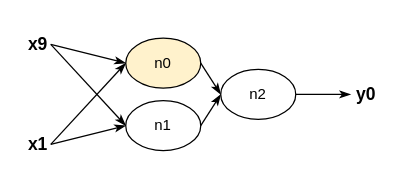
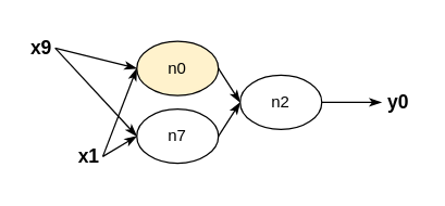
  <mxCell id="0" />
  <mxCell id="1" parent="0" />
  <mxCell id="2" value="n0" style="ellipse;whiteSpace=wrap;html=1;fillColor=#fff2cc;" vertex="1" parent="1"><mxGeometry x="100" y="30" width="60" height="40" as="geometry" /></mxCell>
  <mxCell id="3" value="x9" style="text;html=1;strokeColor=none;fillColor=none;align=center;verticalAlign=middle;whiteSpace=wrap;rounded=0;fontStyle=1;fontSize=14;" vertex="1" parent="1"><mxGeometry x="20" y="20" width="20" height="30" as="geometry" /></mxCell>
- <mxCell id="4" value="x1" style="text;html=1;strokeColor=none;fillColor=none;align=center;verticalAlign=middle;whiteSpace=wrap;rounded=0;fontStyle=1;fontSize=14;" vertex="1" parent="1"><mxGeometry x="20" y="100" width="20" height="30" as="geometry" /></mxCell>
+ <mxCell id="4" value="x1" style="text;html=1;strokeColor=none;fillColor=none;align=center;verticalAlign=middle;whiteSpace=wrap;rounded=0;fontStyle=1;fontSize=14;" vertex="1" parent="1"><mxGeometry x="55" y="100" width="20" height="30" as="geometry" /></mxCell>
  <mxCell id="5" value="y0" style="text;html=1;strokeColor=none;fillColor=none;align=center;verticalAlign=middle;whiteSpace=wrap;rounded=0;fontStyle=1;fontSize=14;" vertex="1" parent="1"><mxGeometry x="280" y="60" width="25" height="30" as="geometry" /></mxCell>
- <mxCell id="6" value="n1" style="ellipse;whiteSpace=wrap;html=1;" vertex="1" parent="1"><mxGeometry x="100" y="80" width="60" height="40" as="geometry" /></mxCell>
+ <mxCell id="6" value="n7" style="ellipse;whiteSpace=wrap;html=1;" vertex="1" parent="1"><mxGeometry x="100" y="80" width="60" height="40" as="geometry" /></mxCell>
  <mxCell id="7" value="n2" style="ellipse;whiteSpace=wrap;html=1;" vertex="1" parent="1"><mxGeometry x="176" y="55" width="60" height="40" as="geometry" /></mxCell>
  <mxCell id="8" value="" style="endArrow=classicThin;html=1;rounded=0;fontSize=14;entryX=0;entryY=0.5;entryDx=0;entryDy=0;exitX=1;exitY=0.5;exitDx=0;exitDy=0;strokeWidth=1;endFill=1;" edge="1" parent="1" source="3" target="2"><mxGeometry width="50" height="50" relative="1" as="geometry"><mxPoint x="150" y="145" as="sourcePoint" /><mxPoint x="200" y="95" as="targetPoint" /></mxGeometry></mxCell>
  <mxCell id="9" value="" style="endArrow=classicThin;html=1;rounded=0;fontSize=14;entryX=0;entryY=0.5;entryDx=0;entryDy=0;exitX=1;exitY=0.5;exitDx=0;exitDy=0;endFill=1;" edge="1" parent="1" source="4" target="2"><mxGeometry width="50" height="50" relative="1" as="geometry"><mxPoint x="30" y="60" as="sourcePoint" /><mxPoint x="110" y="60" as="targetPoint" /></mxGeometry></mxCell>
  <mxCell id="10" value="" style="endArrow=classicThin;html=1;rounded=0;fontSize=14;entryX=0;entryY=0.5;entryDx=0;entryDy=0;exitX=1;exitY=0.5;exitDx=0;exitDy=0;endFill=1;" edge="1" parent="1" source="3" target="6"><mxGeometry width="50" height="50" relative="1" as="geometry"><mxPoint x="30" y="125" as="sourcePoint" /><mxPoint x="110" y="60" as="targetPoint" /></mxGeometry></mxCell>
  <mxCell id="11" value="" style="endArrow=classicThin;html=1;rounded=0;fontSize=14;entryX=0;entryY=0.5;entryDx=0;entryDy=0;exitX=1;exitY=0.5;exitDx=0;exitDy=0;endFill=1;" edge="1" parent="1" source="4" target="6"><mxGeometry width="50" height="50" relative="1" as="geometry"><mxPoint x="30" y="45" as="sourcePoint" /><mxPoint x="110" y="110" as="targetPoint" /></mxGeometry></mxCell>
  <mxCell id="12" value="" style="endArrow=classicThin;html=1;rounded=0;fontSize=14;entryX=0;entryY=0.5;entryDx=0;entryDy=0;exitX=1;exitY=0.5;exitDx=0;exitDy=0;strokeWidth=1;endFill=1;" edge="1" parent="1" source="2" target="7"><mxGeometry width="50" height="50" relative="1" as="geometry"><mxPoint x="30" y="45" as="sourcePoint" /><mxPoint x="110" y="60" as="targetPoint" /></mxGeometry></mxCell>
  <mxCell id="13" value="" style="endArrow=classicThin;html=1;rounded=0;fontSize=14;entryX=0;entryY=0.5;entryDx=0;entryDy=0;exitX=1;exitY=0.5;exitDx=0;exitDy=0;strokeWidth=1;endFill=1;" edge="1" parent="1" source="6" target="7"><mxGeometry width="50" height="50" relative="1" as="geometry"><mxPoint x="170" y="60" as="sourcePoint" /><mxPoint x="240" y="85" as="targetPoint" /></mxGeometry></mxCell>
  <mxCell id="14" value="" style="endArrow=classicThin;html=1;rounded=0;fontSize=14;entryX=0;entryY=0.5;entryDx=0;entryDy=0;exitX=1;exitY=0.5;exitDx=0;exitDy=0;strokeWidth=1;endFill=1;" edge="1" parent="1" source="7" target="5"><mxGeometry width="50" height="50" relative="1" as="geometry"><mxPoint x="170" y="110" as="sourcePoint" /><mxPoint x="201" y="85" as="targetPoint" /></mxGeometry></mxCell>
